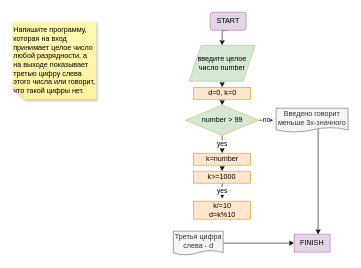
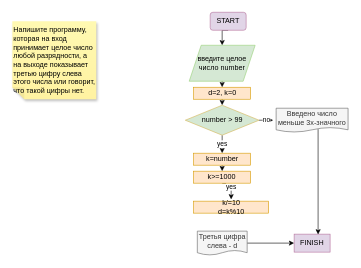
  <mxCell id="0" />
  <mxCell id="1" parent="0" />
  <mxCell id="2" value="Напишите программу, которая на вход принимает целое число любой разрядности, а на выходе показывает третью цифру слева этого числа или говорит, что такой цифры нет." style="shape=note;whiteSpace=wrap;html=1;backgroundOutline=1;fontColor=#000000;darkOpacity=0.05;fillColor=#FFF9B2;strokeColor=none;fillStyle=solid;direction=west;gradientDirection=north;gradientColor=#FFF2A1;shadow=1;size=20;pointerEvents=1;align=left;" parent="1" vertex="1"><mxGeometry x="20" y="35" width="140" height="130" as="geometry" /></mxCell>
  <mxCell id="3" style="edgeStyle=orthogonalEdgeStyle;rounded=0;orthogonalLoop=1;jettySize=auto;html=1;exitX=0.5;exitY=1;exitDx=0;exitDy=0;entryX=0.5;entryY=0;entryDx=0;entryDy=0;" parent="1" source="4" target="7" edge="1"><mxGeometry relative="1" as="geometry" /></mxCell>
  <mxCell id="4" value="START" style="rounded=1;whiteSpace=wrap;html=1;fillColor=#e1d5e7;strokeColor=#B5739D;" parent="1" vertex="1"><mxGeometry x="350" y="20" width="60" height="30" as="geometry" /></mxCell>
  <mxCell id="5" style="edgeStyle=orthogonalEdgeStyle;rounded=0;orthogonalLoop=1;jettySize=auto;html=1;exitX=0.5;exitY=1;exitDx=0;exitDy=0;entryX=0.5;entryY=0;entryDx=0;entryDy=0;" parent="1" source="7" edge="1"><mxGeometry relative="1" as="geometry"><mxPoint x="370.005" y="115" as="targetPoint" /></mxGeometry></mxCell>
  <mxCell id="6" style="edgeStyle=orthogonalEdgeStyle;rounded=0;orthogonalLoop=1;jettySize=auto;html=1;exitX=0.5;exitY=1;exitDx=0;exitDy=0;entryX=0.5;entryY=0;entryDx=0;entryDy=0;" edge="1" parent="1" source="7" target="12"><mxGeometry relative="1" as="geometry" /></mxCell>
  <mxCell id="7" value="введите целое число number" style="shape=parallelogram;perimeter=parallelogramPerimeter;whiteSpace=wrap;html=1;fixedSize=1;strokeColor=#97D077;fillColor=#d5e8d4;" parent="1" vertex="1"><mxGeometry x="315" y="75" width="110" height="60" as="geometry" /></mxCell>
  <mxCell id="8" style="edgeStyle=orthogonalEdgeStyle;rounded=0;orthogonalLoop=1;jettySize=auto;html=1;exitX=1;exitY=0.5;exitDx=0;exitDy=0;entryX=0;entryY=0.5;entryDx=0;entryDy=0;" edge="1" parent="1" source="9" target="10"><mxGeometry relative="1" as="geometry" /></mxCell>
- <mxCell id="9" value="Третья цифра слева - d" style="shape=document;whiteSpace=wrap;html=1;boundedLbl=1;strokeColor=#666666;fillColor=#f5f5f5;fontColor=#333333;size=0.199;" parent="1" vertex="1"><mxGeometry x="288.56" y="385" width="83.12" height="40" as="geometry" /></mxCell>
+ <mxCell id="9" value="Третья цифра слева - d" style="shape=document;whiteSpace=wrap;html=1;boundedLbl=1;strokeColor=#666666;fillColor=#f5f5f5;fontColor=#333333;size=0.199;" parent="1" vertex="1"><mxGeometry x="328.56" y="385" width="83.12" height="40" as="geometry" /></mxCell>
  <mxCell id="10" value="FINISH" style="whiteSpace=wrap;html=1;fillColor=#e1d5e7;strokeColor=#B5739D;rounded=0;" parent="1" vertex="1"><mxGeometry x="490" y="390" width="60" height="30" as="geometry" /></mxCell>
  <mxCell id="11" style="edgeStyle=orthogonalEdgeStyle;rounded=0;orthogonalLoop=1;jettySize=auto;html=1;exitX=0.5;exitY=1;exitDx=0;exitDy=0;entryX=0.5;entryY=0;entryDx=0;entryDy=0;" edge="1" parent="1" source="12" target="15"><mxGeometry relative="1" as="geometry" /></mxCell>
- <mxCell id="12" value="d=0, k=0" style="rounded=0;whiteSpace=wrap;html=1;strokeColor=#d79b00;fillColor=#ffe6cc;" vertex="1" parent="1"><mxGeometry x="322.5" y="145" width="95" height="20" as="geometry" /></mxCell>
+ <mxCell id="12" value="d=2, k=0" style="rounded=0;whiteSpace=wrap;html=1;strokeColor=#d79b00;fillColor=#ffe6cc;" vertex="1" parent="1"><mxGeometry x="322.5" y="145" width="95" height="20" as="geometry" /></mxCell>
  <mxCell id="13" value="yes" style="edgeStyle=orthogonalEdgeStyle;rounded=0;orthogonalLoop=1;jettySize=auto;html=1;exitX=0.5;exitY=1;exitDx=0;exitDy=0;entryX=0.5;entryY=0;entryDx=0;entryDy=0;" edge="1" parent="1" source="15" target="17"><mxGeometry relative="1" as="geometry" /></mxCell>
  <mxCell id="14" value="no" style="edgeStyle=orthogonalEdgeStyle;rounded=0;orthogonalLoop=1;jettySize=auto;html=1;exitX=1;exitY=0.5;exitDx=0;exitDy=0;entryX=-0.042;entryY=0.488;entryDx=0;entryDy=0;entryPerimeter=0;" edge="1" parent="1" source="15" target="20"><mxGeometry relative="1" as="geometry" /></mxCell>
  <mxCell id="15" value="number &amp;gt; 99" style="rhombus;whiteSpace=wrap;html=1;strokeColor=#d6b656;fillColor=#d5e8d4;" vertex="1" parent="1"><mxGeometry x="308.5" y="175" width="123" height="50" as="geometry" /></mxCell>
  <mxCell id="16" style="edgeStyle=orthogonalEdgeStyle;rounded=0;orthogonalLoop=1;jettySize=auto;html=1;exitX=0.5;exitY=1;exitDx=0;exitDy=0;entryX=0.5;entryY=0;entryDx=0;entryDy=0;" edge="1" parent="1" source="17"><mxGeometry relative="1" as="geometry"><mxPoint x="370" y="285" as="targetPoint" /></mxGeometry></mxCell>
  <mxCell id="17" value="k=number" style="rounded=0;whiteSpace=wrap;html=1;strokeColor=#d79b00;fillColor=#ffe6cc;" vertex="1" parent="1"><mxGeometry x="322.5" y="255" width="95" height="20" as="geometry" /></mxCell>
  <mxCell id="18" value="yes" style="edgeStyle=orthogonalEdgeStyle;rounded=0;orthogonalLoop=1;jettySize=auto;html=1;exitX=0.5;exitY=1;exitDx=0;exitDy=0;entryX=0.5;entryY=-0.15;entryDx=0;entryDy=0;entryPerimeter=0;" edge="1" parent="1" target="19"><mxGeometry relative="1" as="geometry"><mxPoint x="370.12" y="305" as="sourcePoint" /></mxGeometry></mxCell>
- <mxCell id="19" value="k/=10&lt;br&gt;d=k%10" style="rounded=0;whiteSpace=wrap;html=1;strokeColor=#d79b00;fillColor=#ffe6cc;" vertex="1" parent="1"><mxGeometry x="322.5" y="335" width="95" height="30" as="geometry" /></mxCell>
- <mxCell id="20" value="Введено говорит меньше 3х-значного" style="shape=document;whiteSpace=wrap;html=1;boundedLbl=1;strokeColor=#666666;fillColor=#f5f5f5;fontColor=#333333;size=0.199;" vertex="1" parent="1"><mxGeometry x="460" y="180" width="120" height="40" as="geometry" /></mxCell>
+ <mxCell id="19" value="k/=10&lt;br&gt;d=k%10" style="rounded=0;whiteSpace=wrap;html=1;strokeColor=#d79b00;fillColor=#ffe6cc;" vertex="1" parent="1"><mxGeometry x="322.5" y="335" width="125" height="20" as="geometry" /></mxCell>
+ <mxCell id="20" value="Введено число меньше 3х-значного" style="shape=document;whiteSpace=wrap;html=1;boundedLbl=1;strokeColor=#666666;fillColor=#f5f5f5;fontColor=#333333;size=0.199;" vertex="1" parent="1"><mxGeometry x="460" y="180" width="120" height="40" as="geometry" /></mxCell>
  <mxCell id="21" value="k&amp;gt;=1000" style="rounded=0;whiteSpace=wrap;html=1;strokeColor=#d79b00;fillColor=#ffe6cc;" vertex="1" parent="1"><mxGeometry x="322.38" y="285" width="95" height="20" as="geometry" /></mxCell>
  <mxCell id="22" value="" style="endArrow=classic;html=1;rounded=0;entryX=0.667;entryY=0.017;entryDx=0;entryDy=0;entryPerimeter=0;" edge="1" parent="1" target="10"><mxGeometry width="50" height="50" relative="1" as="geometry"><mxPoint x="530" y="215" as="sourcePoint" /><mxPoint x="530" y="315" as="targetPoint" /></mxGeometry></mxCell>
